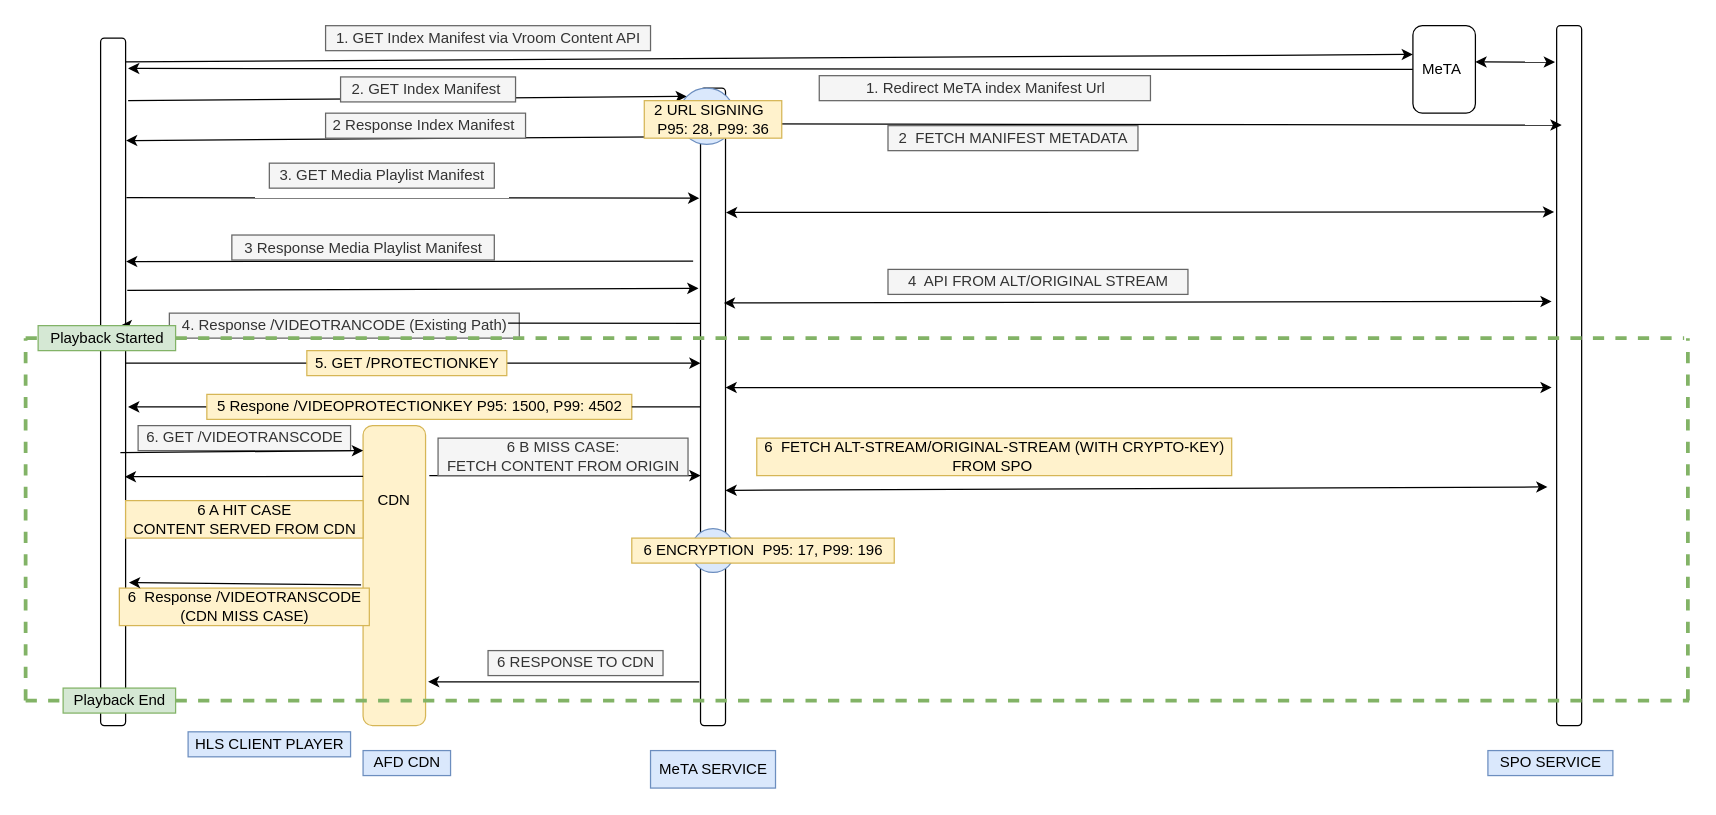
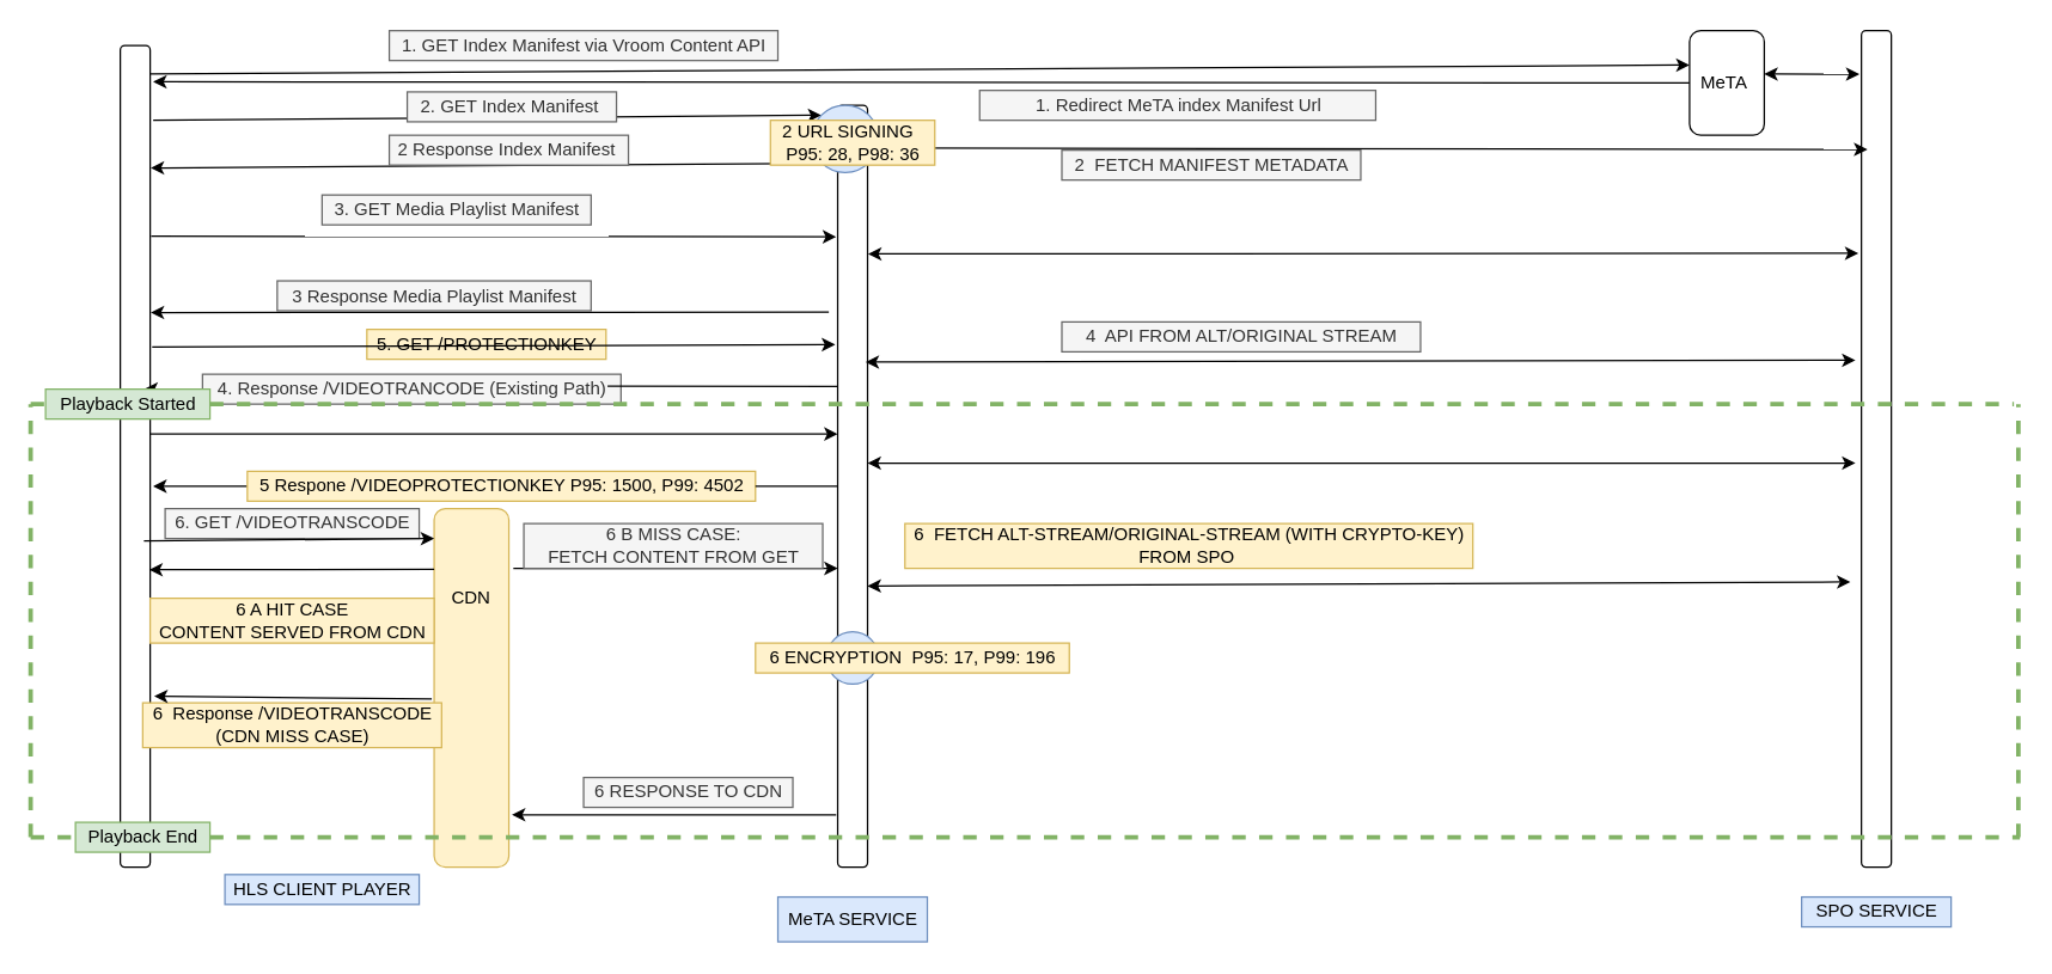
  <mxCell id="0" />
  <mxCell id="1" parent="0" />
  <mxCell id="2" value="" style="rounded=1;whiteSpace=wrap;html=1;" parent="1" vertex="1"><mxGeometry x="80" y="30" width="20" height="550" as="geometry" /></mxCell>
  <mxCell id="3" value="&lt;span style=&quot;color: rgba(0 , 0 , 0 , 0) ; font-family: monospace ; font-size: 0px&quot;&gt;%3CmxGraphModel%3E%3Croot%3E%3CmxCell%20id%3D%220%22%2F%3E%3CmxCell%20id%3D%221%22%20parent%3D%220%22%2F%3E%3CmxCell%20id%3D%222%22%20value%3D%223.4%20ENCRYPTION%20(DEFAULT%20MODE)%20P95%3A%2017%2C%20P99%3A%20196%22%20style%3D%22text%3Bhtml%3D1%3Balign%3Dcenter%3BverticalAlign%3Dmiddle%3Bresizable%3D0%3Bpoints%3D%5B%5D%3Bautosize%3D1%3BstrokeColor%3D%2382b366%3BfillColor%3D%23FF6666%3B%22%20vertex%3D%221%22%20parent%3D%221%22%3E%3CmxGeometry%20x%3D%22540%22%20y%3D%2290%22%20width%3D%22320%22%20height%3D%2220%22%20as%3D%22geometry%22%2F%3E%3C%2FmxCell%3E%3C%2Froot%3E%3C%2FmxGraphModel%3E&lt;/span&gt;" style="rounded=1;whiteSpace=wrap;html=1;" parent="1" vertex="1"><mxGeometry x="560" y="70" width="20" height="510" as="geometry" /></mxCell>
  <mxCell id="4" value="" style="rounded=1;whiteSpace=wrap;html=1;" parent="1" vertex="1"><mxGeometry x="1245" y="20" width="20" height="560" as="geometry" /></mxCell>
  <mxCell id="5" value="" style="endArrow=classic;html=1;entryX=0;entryY=0;entryDx=0;entryDy=0;" parent="1" target="61" edge="1"><mxGeometry width="50" height="50" relative="1" as="geometry"><mxPoint x="102" y="80" as="sourcePoint" /><mxPoint x="470" y="77.5" as="targetPoint" /></mxGeometry></mxCell>
  <mxCell id="6" value="2. GET Index Manifest&amp;nbsp;" style="text;html=1;align=center;verticalAlign=middle;resizable=0;points=[];autosize=1;fillColor=#f5f5f5;strokeColor=#666666;fontColor=#333333;" parent="1" vertex="1"><mxGeometry x="272" y="61" width="140" height="20" as="geometry" /></mxCell>
  <mxCell id="7" value="" style="endArrow=classic;startArrow=classic;html=1;entryX=0.2;entryY=0.142;entryDx=0;entryDy=0;entryPerimeter=0;exitX=1;exitY=0.056;exitDx=0;exitDy=0;exitPerimeter=0;" parent="1" source="3" target="4" edge="1"><mxGeometry width="50" height="50" relative="1" as="geometry"><mxPoint x="581.5" y="36.83" as="sourcePoint" /><mxPoint x="1244.84" y="37.75" as="targetPoint" /><Array as="points" /></mxGeometry></mxCell>
  <mxCell id="8" value="" style="endArrow=classic;html=1;entryX=1.017;entryY=0.149;entryDx=0;entryDy=0;entryPerimeter=0;exitX=0;exitY=0.076;exitDx=0;exitDy=0;exitPerimeter=0;" parent="1" source="3" target="2" edge="1"><mxGeometry width="50" height="50" relative="1" as="geometry"><mxPoint x="470" y="112.5" as="sourcePoint" /><mxPoint x="104" y="51.5" as="targetPoint" /></mxGeometry></mxCell>
  <mxCell id="9" value="2 Response Index Manifest&amp;nbsp;" style="text;html=1;align=center;verticalAlign=middle;resizable=0;points=[];autosize=1;fillColor=#f5f5f5;strokeColor=#666666;fontColor=#333333;" parent="1" vertex="1"><mxGeometry x="260" y="90" width="160" height="20" as="geometry" /></mxCell>
  <mxCell id="10" value="" style="endArrow=classic;html=1;exitX=1.033;exitY=0.232;exitDx=0;exitDy=0;exitPerimeter=0;" parent="1" source="2" edge="1"><mxGeometry width="50" height="50" relative="1" as="geometry"><mxPoint x="112" y="90" as="sourcePoint" /><mxPoint x="559" y="158" as="targetPoint" /></mxGeometry></mxCell>
  <mxCell id="11" value="3. GET Media Playlist Manifest" style="text;html=1;align=center;verticalAlign=middle;resizable=0;points=[];autosize=1;fillColor=#f5f5f5;strokeColor=#666666;fontColor=#333333;" parent="1" vertex="1"><mxGeometry x="215" y="130" width="180" height="20" as="geometry" /></mxCell>
  <mxCell id="12" value="" style="endArrow=classic;startArrow=classic;html=1;exitX=1.017;exitY=0.195;exitDx=0;exitDy=0;exitPerimeter=0;" parent="1" source="3" edge="1"><mxGeometry width="50" height="50" relative="1" as="geometry"><mxPoint x="582" y="110" as="sourcePoint" /><mxPoint x="1243" y="169" as="targetPoint" /></mxGeometry></mxCell>
  <mxCell id="13" value="" style="endArrow=classic;html=1;exitX=0;exitY=1;exitDx=0;exitDy=0;entryX=1.017;entryY=0.325;entryDx=0;entryDy=0;entryPerimeter=0;" parent="1" target="2" edge="1"><mxGeometry width="50" height="50" relative="1" as="geometry"><mxPoint x="554.09" y="208.41" as="sourcePoint" /><mxPoint x="102" y="240" as="targetPoint" /></mxGeometry></mxCell>
  <mxCell id="14" value="3 Response Media Playlist Manifest" style="text;html=1;align=center;verticalAlign=middle;resizable=0;points=[];autosize=1;fillColor=#f5f5f5;strokeColor=#666666;fontColor=#333333;" parent="1" vertex="1"><mxGeometry x="185" y="187.5" width="210" height="20" as="geometry" /></mxCell>
  <mxCell id="15" value="" style="endArrow=classic;html=1;" parent="1" edge="1"><mxGeometry width="50" height="50" relative="1" as="geometry"><mxPoint x="100" y="290" as="sourcePoint" /><mxPoint x="560" y="290" as="targetPoint" /><Array as="points" /></mxGeometry></mxCell>
- <mxCell id="16" value="5. GET /PROTECTIONKEY" style="text;html=1;align=center;verticalAlign=middle;resizable=0;points=[];autosize=1;fillColor=#fff2cc;strokeColor=#d6b656;" parent="1" vertex="1"><mxGeometry x="245" y="280" width="160" height="20" as="geometry" /></mxCell>
+ <mxCell id="16" value="5. GET /PROTECTIONKEY" style="text;html=1;align=center;verticalAlign=middle;resizable=0;points=[];autosize=1;fillColor=#fff2cc;strokeColor=#d6b656;" parent="1" vertex="1"><mxGeometry x="245" y="220" width="160" height="20" as="geometry" /></mxCell>
  <mxCell id="17" value="" style="endArrow=classic;startArrow=classic;html=1;" parent="1" edge="1"><mxGeometry width="50" height="50" relative="1" as="geometry"><mxPoint x="580" y="309.5" as="sourcePoint" /><mxPoint x="1241" y="309.5" as="targetPoint" /><Array as="points" /></mxGeometry></mxCell>
  <mxCell id="18" value="" style="endArrow=classic;html=1;exitX=0;exitY=0.5;exitDx=0;exitDy=0;" parent="1" source="44" edge="1"><mxGeometry width="50" height="50" relative="1" as="geometry"><mxPoint x="557" y="50" as="sourcePoint" /><mxPoint x="102" y="325" as="targetPoint" /></mxGeometry></mxCell>
  <mxCell id="19" value="" style="rounded=1;whiteSpace=wrap;html=1;fillColor=#fff2cc;strokeColor=#d6b656;" parent="1" vertex="1"><mxGeometry x="290" width="50" height="240" as="geometry" y="340" /></mxCell>
  <mxCell id="20" value="CDN" style="text;html=1;strokeColor=none;fillColor=none;align=center;verticalAlign=middle;whiteSpace=wrap;rounded=0;" parent="1" vertex="1"><mxGeometry x="295" y="390" width="40" height="20" as="geometry" /></mxCell>
  <mxCell id="21" value="6. GET /VIDEOTRANSCODE" style="text;html=1;align=center;verticalAlign=middle;resizable=0;points=[];autosize=1;fillColor=#f5f5f5;strokeColor=#666666;fontColor=#333333;" parent="1" vertex="1"><mxGeometry x="110" width="170" height="20" as="geometry" y="340" /></mxCell>
  <mxCell id="22" value="" style="endArrow=classic;html=1;exitX=1.033;exitY=0.406;exitDx=0;exitDy=0;exitPerimeter=0;" parent="1" edge="1"><mxGeometry width="50" height="50" relative="1" as="geometry"><mxPoint x="95.83" y="361.6" as="sourcePoint" /><mxPoint x="290" y="360" as="targetPoint" /></mxGeometry></mxCell>
  <mxCell id="23" value="" style="endArrow=classic;html=1;" parent="1" edge="1"><mxGeometry width="50" height="50" relative="1" as="geometry"><mxPoint x="343" y="380" as="sourcePoint" /><mxPoint x="560" y="380" as="targetPoint" /></mxGeometry></mxCell>
- <mxCell id="24" value="6 B MISS CASE: &lt;br&gt;FETCH CONTENT FROM ORIGIN" style="text;html=1;align=center;verticalAlign=middle;resizable=0;points=[];autosize=1;fillColor=#f5f5f5;strokeColor=#666666;fontColor=#333333;" parent="1" vertex="1"><mxGeometry x="350" y="350" width="200" height="30" as="geometry" /></mxCell>
+ <mxCell id="24" value="6 B MISS CASE: &lt;br&gt;FETCH CONTENT FROM GET" style="text;html=1;align=center;verticalAlign=middle;resizable=0;points=[];autosize=1;fillColor=#f5f5f5;strokeColor=#666666;fontColor=#333333;" parent="1" vertex="1"><mxGeometry x="350" y="350" width="200" height="30" as="geometry" /></mxCell>
  <mxCell id="25" value="" style="endArrow=classic;startArrow=classic;html=1;entryX=-0.367;entryY=0.659;entryDx=0;entryDy=0;entryPerimeter=0;exitX=1;exitY=0.631;exitDx=0;exitDy=0;exitPerimeter=0;" parent="1" source="3" target="4" edge="1"><mxGeometry width="50" height="50" relative="1" as="geometry"><mxPoint x="579.84" y="263.27" as="sourcePoint" /><mxPoint x="1247.34" y="263.25" as="targetPoint" /></mxGeometry></mxCell>
  <mxCell id="26" value="6&amp;nbsp; FETCH ALT-STREAM/ORIGINAL-STREAM (WITH CRYPTO-KEY)&lt;br&gt;FROM SPO&amp;nbsp;" style="text;html=1;align=center;verticalAlign=middle;resizable=0;points=[];autosize=1;strokeColor=#d6b656;fillColor=#fff2cc;" parent="1" vertex="1"><mxGeometry x="605" y="350" width="380" height="30" as="geometry" /></mxCell>
  <mxCell id="27" value="" style="ellipse;whiteSpace=wrap;html=1;aspect=fixed;fillColor=#dae8fc;strokeColor=#6c8ebf;" parent="1" vertex="1"><mxGeometry x="552.5" y="422.5" width="35" height="35" as="geometry" /></mxCell>
  <mxCell id="28" value="6 ENCRYPTION&amp;nbsp; P95: 17, P99: 196" style="text;html=1;align=center;verticalAlign=middle;resizable=0;points=[];autosize=1;strokeColor=#d6b656;fillColor=#fff2cc;" parent="1" vertex="1"><mxGeometry x="505" y="430" width="210" height="20" as="geometry" /></mxCell>
  <mxCell id="29" value="" style="endArrow=classic;html=1;entryX=0.967;entryY=0.638;entryDx=0;entryDy=0;entryPerimeter=0;exitX=0;exitY=0.169;exitDx=0;exitDy=0;exitPerimeter=0;" parent="1" source="19" target="2" edge="1"><mxGeometry width="50" height="50" relative="1" as="geometry"><mxPoint x="322" y="239" as="sourcePoint" /><mxPoint x="103" y="239" as="targetPoint" /></mxGeometry></mxCell>
  <mxCell id="30" value="6 A HIT CASE&lt;br&gt;CONTENT SERVED FROM CDN" style="text;html=1;align=center;verticalAlign=middle;resizable=0;points=[];autosize=1;fillColor=#fff2cc;strokeColor=#d6b656;" parent="1" vertex="1"><mxGeometry x="100" y="400" width="190" height="30" as="geometry" /></mxCell>
  <mxCell id="31" value="6&amp;nbsp; Response /VIDEOTRANSCODE &lt;br&gt;(CDN MISS CASE)" style="text;html=1;align=center;verticalAlign=middle;resizable=0;points=[];autosize=1;fillColor=#fff2cc;strokeColor=#d6b656;" parent="1" vertex="1"><mxGeometry x="95" y="470" width="200" height="30" as="geometry" /></mxCell>
  <mxCell id="32" value="6 RESPONSE TO CDN" style="text;html=1;align=center;verticalAlign=middle;resizable=0;points=[];autosize=1;fillColor=#f5f5f5;strokeColor=#666666;fontColor=#333333;" parent="1" vertex="1"><mxGeometry x="390" y="520" width="140" height="20" as="geometry" /></mxCell>
  <mxCell id="33" value="" style="endArrow=classic;html=1;" parent="1" edge="1"><mxGeometry width="50" height="50" relative="1" as="geometry"><mxPoint x="559" y="545" as="sourcePoint" /><mxPoint x="342" y="545" as="targetPoint" /><Array as="points"><mxPoint x="342" y="545" /></Array></mxGeometry></mxCell>
  <mxCell id="34" value="HLS CLIENT PLAYER" style="text;html=1;align=center;verticalAlign=middle;resizable=0;points=[];autosize=1;fillColor=#dae8fc;strokeColor=#6c8ebf;" parent="1" vertex="1"><mxGeometry x="150" y="585" width="130" height="20" as="geometry" /></mxCell>
- <mxCell id="35" value="AFD CDN" style="text;html=1;align=center;verticalAlign=middle;resizable=0;points=[];autosize=1;strokeColor=#6c8ebf;fillColor=#dae8fc;" parent="1" vertex="1"><mxGeometry x="290" y="600" width="70" height="20" as="geometry" /></mxCell>
  <mxCell id="36" value="MeTA SERVICE&lt;br&gt;" style="text;html=1;align=center;verticalAlign=middle;resizable=0;points=[];autosize=1;strokeColor=#6c8ebf;fillColor=#dae8fc;" parent="1" vertex="1"><mxGeometry x="520" y="600" width="100" height="30" as="geometry" /></mxCell>
- <mxCell id="37" value="SPO SERVICE" style="text;html=1;align=center;verticalAlign=middle;resizable=0;points=[];autosize=1;strokeColor=#6c8ebf;fillColor=#dae8fc;" parent="1" vertex="1"><mxGeometry x="1190" y="600" width="100" height="20" as="geometry" /></mxCell>
+ <mxCell id="37" value="SPO SERVICE" style="text;html=1;align=center;verticalAlign=middle;resizable=0;points=[];autosize=1;strokeColor=#6c8ebf;fillColor=#dae8fc;" parent="1" vertex="1"><mxGeometry x="1205" y="600" width="100" height="20" as="geometry" /></mxCell>
  <mxCell id="38" value="" style="endArrow=classic;html=1;entryX=1.1;entryY=0.044;entryDx=0;entryDy=0;entryPerimeter=0;" parent="1" source="55" target="2" edge="1"><mxGeometry width="50" height="50" relative="1" as="geometry"><mxPoint x="520" y="77.5" as="sourcePoint" /><mxPoint x="558" y="78" as="targetPoint" /></mxGeometry></mxCell>
  <mxCell id="39" value="" style="endArrow=classic;html=1;exitX=1.067;exitY=0.367;exitDx=0;exitDy=0;exitPerimeter=0;entryX=-0.083;entryY=0.314;entryDx=0;entryDy=0;entryPerimeter=0;" parent="1" source="2" target="3" edge="1"><mxGeometry width="50" height="50" relative="1" as="geometry"><mxPoint x="110.34" y="293" as="sourcePoint" /><mxPoint x="565" y="292" as="targetPoint" /><Array as="points" /></mxGeometry></mxCell>
  <mxCell id="40" value="" style="endArrow=classic;startArrow=classic;html=1;exitX=0.933;exitY=0.337;exitDx=0;exitDy=0;exitPerimeter=0;entryX=-0.2;entryY=0.394;entryDx=0;entryDy=0;entryPerimeter=0;" parent="1" source="3" target="4" edge="1"><mxGeometry width="50" height="50" relative="1" as="geometry"><mxPoint x="590" y="319.5" as="sourcePoint" /><mxPoint x="1251" y="319.5" as="targetPoint" /><Array as="points" /></mxGeometry></mxCell>
  <mxCell id="41" value="" style="endArrow=classic;html=1;" parent="1" source="42" edge="1"><mxGeometry width="50" height="50" relative="1" as="geometry"><mxPoint x="559" y="260" as="sourcePoint" /><mxPoint x="96" y="260" as="targetPoint" /></mxGeometry></mxCell>
  <mxCell id="42" value="4. Response /VIDEOTRANCODE (Existing Path)" style="text;html=1;align=center;verticalAlign=middle;resizable=0;points=[];autosize=1;fillColor=#f5f5f5;strokeColor=#666666;fontColor=#333333;" parent="1" vertex="1"><mxGeometry x="135" y="250" width="280" height="20" as="geometry" /></mxCell>
  <mxCell id="43" value="" style="endArrow=none;html=1;entryX=0;entryY=0.369;entryDx=0;entryDy=0;entryPerimeter=0;" parent="1" target="3" edge="1"><mxGeometry width="50" height="50" relative="1" as="geometry"><mxPoint x="406" y="258" as="sourcePoint" /><mxPoint x="380" y="230" as="targetPoint" /></mxGeometry></mxCell>
  <mxCell id="44" value="5 Respone /VIDEOPROTECTIONKEY P95: 1500, P99: 4502" style="text;html=1;align=center;verticalAlign=middle;resizable=0;points=[];autosize=1;fillColor=#fff2cc;strokeColor=#d6b656;" parent="1" vertex="1"><mxGeometry x="165" y="315" width="340" height="20" as="geometry" /></mxCell>
  <mxCell id="45" value="" style="endArrow=none;html=1;entryX=0;entryY=0.5;entryDx=0;entryDy=0;" parent="1" source="44" target="3" edge="1"><mxGeometry width="50" height="50" relative="1" as="geometry"><mxPoint x="503" y="325" as="sourcePoint" /><mxPoint x="380" y="330" as="targetPoint" /></mxGeometry></mxCell>
  <mxCell id="46" value="" style="endArrow=none;dashed=1;html=1;fillColor=#d5e8d4;strokeColor=#82b366;strokeWidth=3;" parent="1" source="50" edge="1"><mxGeometry width="50" height="50" relative="1" as="geometry"><mxPoint x="20" y="270" as="sourcePoint" /><mxPoint x="1347" y="270" as="targetPoint" /></mxGeometry></mxCell>
  <mxCell id="47" value="" style="endArrow=none;dashed=1;html=1;fillColor=#d5e8d4;strokeColor=#82b366;strokeWidth=3;" parent="1" edge="1"><mxGeometry width="50" height="50" relative="1" as="geometry"><mxPoint x="1350" y="560" as="sourcePoint" /><mxPoint x="1350" y="270" as="targetPoint" /></mxGeometry></mxCell>
  <mxCell id="48" value="" style="endArrow=none;dashed=1;html=1;fillColor=#d5e8d4;strokeColor=#82b366;strokeWidth=3;" parent="1" source="52" edge="1"><mxGeometry width="50" height="50" relative="1" as="geometry"><mxPoint x="20" y="570" as="sourcePoint" /><mxPoint x="1351" y="560" as="targetPoint" /></mxGeometry></mxCell>
  <mxCell id="49" value="" style="endArrow=none;dashed=1;html=1;fillColor=#d5e8d4;strokeColor=#82b366;strokeWidth=3;" parent="1" edge="1"><mxGeometry width="50" height="50" relative="1" as="geometry"><mxPoint x="20" y="560" as="sourcePoint" /><mxPoint x="20" y="270" as="targetPoint" /></mxGeometry></mxCell>
  <mxCell id="50" value="Playback Started" style="text;html=1;align=center;verticalAlign=middle;resizable=0;points=[];autosize=1;fillColor=#d5e8d4;strokeColor=#82b366;" parent="1" vertex="1"><mxGeometry x="30" y="260" width="110" height="20" as="geometry" /></mxCell>
  <mxCell id="51" value="" style="endArrow=none;dashed=1;html=1;fillColor=#d5e8d4;strokeColor=#82b366;strokeWidth=3;" parent="1" target="50" edge="1"><mxGeometry width="50" height="50" relative="1" as="geometry"><mxPoint x="20" y="270" as="sourcePoint" /><mxPoint x="1347" y="270" as="targetPoint" /></mxGeometry></mxCell>
  <mxCell id="52" value="Playback End" style="text;html=1;align=center;verticalAlign=middle;resizable=0;points=[];autosize=1;fillColor=#d5e8d4;strokeColor=#82b366;" parent="1" vertex="1"><mxGeometry x="50" y="550" width="90" height="20" as="geometry" /></mxCell>
  <mxCell id="53" value="" style="endArrow=none;dashed=1;html=1;fillColor=#d5e8d4;strokeColor=#82b366;strokeWidth=3;" parent="1" target="52" edge="1"><mxGeometry width="50" height="50" relative="1" as="geometry"><mxPoint x="20" y="560" as="sourcePoint" /><mxPoint x="1351" y="570" as="targetPoint" /></mxGeometry></mxCell>
  <mxCell id="54" value="" style="endArrow=classic;html=1;entryX=1.133;entryY=0.792;entryDx=0;entryDy=0;entryPerimeter=0;exitX=0.967;exitY=-0.089;exitDx=0;exitDy=0;exitPerimeter=0;" parent="1" source="31" target="2" edge="1"><mxGeometry width="50" height="50" relative="1" as="geometry"><mxPoint x="300" y="390.56" as="sourcePoint" /><mxPoint x="109.34" y="390.9" as="targetPoint" /></mxGeometry></mxCell>
  <mxCell id="55" value="MeTA&amp;nbsp;" style="rounded=1;whiteSpace=wrap;html=1;" parent="1" vertex="1"><mxGeometry x="1130" y="20" width="50" height="70" as="geometry" /></mxCell>
  <mxCell id="56" value="" style="endArrow=classic;html=1;" parent="1" edge="1"><mxGeometry width="50" height="50" relative="1" as="geometry"><mxPoint x="100" y="49" as="sourcePoint" /><mxPoint x="1130" y="43" as="targetPoint" /></mxGeometry></mxCell>
  <mxCell id="57" value="1. GET Index Manifest via Vroom Content API" style="text;html=1;align=center;verticalAlign=middle;resizable=0;points=[];autosize=1;fillColor=#f5f5f5;strokeColor=#666666;fontColor=#333333;" parent="1" vertex="1"><mxGeometry x="260" y="20" width="260" height="20" as="geometry" /></mxCell>
  <mxCell id="58" value="1. Redirect MeTA index Manifest Url" style="text;html=1;align=center;verticalAlign=middle;resizable=0;points=[];autosize=1;fillColor=#f5f5f5;strokeColor=#666666;fontColor=#333333;" parent="1" vertex="1"><mxGeometry x="655" y="60" width="265" height="20" as="geometry" /></mxCell>
  <mxCell id="59" value="" style="endArrow=classic;startArrow=classic;html=1;entryX=-0.067;entryY=0.052;entryDx=0;entryDy=0;entryPerimeter=0;" parent="1" target="4" edge="1"><mxGeometry width="50" height="50" relative="1" as="geometry"><mxPoint x="1180" y="49" as="sourcePoint" /><mxPoint x="1259" y="109.52" as="targetPoint" /><Array as="points" /></mxGeometry></mxCell>
  <mxCell id="60" value="4&amp;nbsp; API FROM ALT/ORIGINAL STREAM" style="text;html=1;align=center;verticalAlign=middle;resizable=0;points=[];autosize=1;strokeColor=#666666;fillColor=#f5f5f5;fontColor=#333333;" parent="1" vertex="1"><mxGeometry x="710" y="215" width="240" height="20" as="geometry" /></mxCell>
  <mxCell id="61" value="" style="ellipse;whiteSpace=wrap;html=1;aspect=fixed;fillColor=#dae8fc;strokeColor=#6c8ebf;" vertex="1" parent="1"><mxGeometry x="542.5" y="70" width="45" height="45" as="geometry" /></mxCell>
- <mxCell id="62" value="2 URL SIGNING&amp;nbsp;&amp;nbsp;&lt;br&gt;P95: 28, P99: 36" style="text;html=1;align=center;verticalAlign=middle;resizable=0;points=[];autosize=1;strokeColor=#d6b656;fillColor=#fff2cc;" vertex="1" parent="1"><mxGeometry x="515" y="80" width="110" height="30" as="geometry" /></mxCell>
+ <mxCell id="62" value="2 URL SIGNING&amp;nbsp;&amp;nbsp;&lt;br&gt;P95: 28, P98: 36" style="text;html=1;align=center;verticalAlign=middle;resizable=0;points=[];autosize=1;strokeColor=#d6b656;fillColor=#fff2cc;" vertex="1" parent="1"><mxGeometry x="515" y="80" width="110" height="30" as="geometry" /></mxCell>
  <mxCell id="63" value="2&amp;nbsp; FETCH MANIFEST METADATA" style="text;html=1;align=center;verticalAlign=middle;resizable=0;points=[];autosize=1;strokeColor=#666666;fillColor=#f5f5f5;fontColor=#333333;" vertex="1" parent="1"><mxGeometry x="710" y="100" width="200" height="20" as="geometry" /></mxCell>
